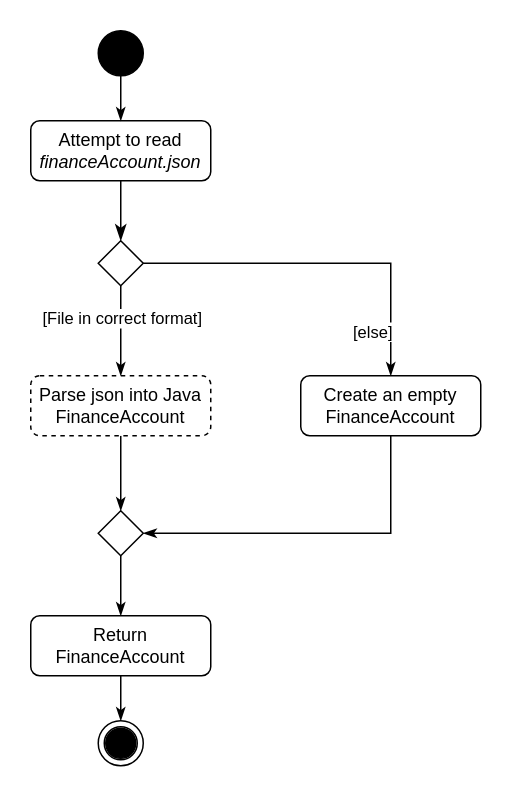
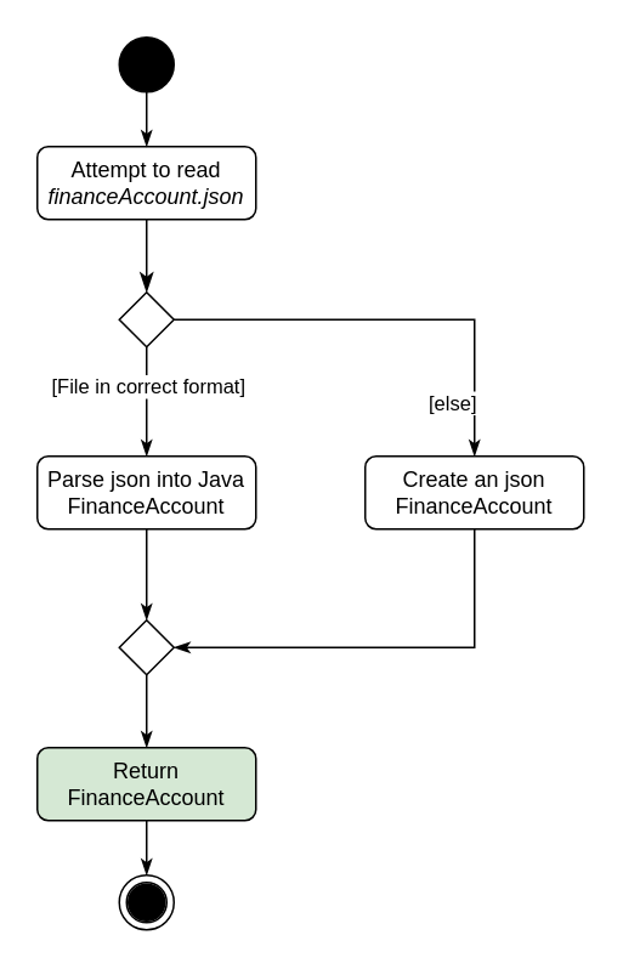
  <mxCell id="0" />
  <mxCell id="1" parent="0" />
  <mxCell id="2" value="" style="rounded=0;html=1;jettySize=auto;orthogonalLoop=1;fontSize=11;endArrow=classicThin;endFill=1;endSize=8;strokeWidth=1;shadow=0;labelBackgroundColor=none;edgeStyle=orthogonalEdgeStyle;" parent="1" source="3" target="8" edge="1"><mxGeometry relative="1" as="geometry" /></mxCell>
  <mxCell id="3" value="Attempt to read &lt;i&gt;financeAccount.json&lt;/i&gt;" style="rounded=1;whiteSpace=wrap;html=1;fontSize=12;glass=0;strokeWidth=1;shadow=0;" parent="1" vertex="1"><mxGeometry x="20" y="80" width="120" height="40" as="geometry" /></mxCell>
  <mxCell id="4" style="edgeStyle=orthogonalEdgeStyle;rounded=0;orthogonalLoop=1;jettySize=auto;html=1;exitX=0.5;exitY=1;exitDx=0;exitDy=0;endArrow=classicThin;endFill=1;" edge="1" parent="1" source="8" target="12"><mxGeometry relative="1" as="geometry" /></mxCell>
  <mxCell id="5" value="[File in correct format]" style="edgeLabel;html=1;align=center;verticalAlign=middle;resizable=0;points=[];horizontal=1;" vertex="1" connectable="0" parent="4"><mxGeometry x="-0.177" y="-3" relative="1" as="geometry"><mxPoint x="3" y="-3.1" as="offset" /></mxGeometry></mxCell>
  <mxCell id="6" style="edgeStyle=orthogonalEdgeStyle;rounded=0;orthogonalLoop=1;jettySize=auto;html=1;entryX=0.5;entryY=0;entryDx=0;entryDy=0;endArrow=classicThin;endFill=1;" edge="1" parent="1" source="8" target="10"><mxGeometry relative="1" as="geometry" /></mxCell>
  <mxCell id="7" value="[else]" style="edgeLabel;html=1;align=center;verticalAlign=middle;resizable=0;points=[];" vertex="1" connectable="0" parent="6"><mxGeometry x="0.263" y="-37" relative="1" as="geometry"><mxPoint x="0.86" y="8" as="offset" /></mxGeometry></mxCell>
  <mxCell id="8" value="" style="rhombus;whiteSpace=wrap;html=1;shadow=0;fontFamily=Helvetica;fontSize=12;align=center;strokeWidth=1;spacing=6;spacingTop=-4;" parent="1" vertex="1"><mxGeometry x="65" y="160" width="30" height="30" as="geometry" /></mxCell>
  <mxCell id="9" style="edgeStyle=orthogonalEdgeStyle;rounded=0;orthogonalLoop=1;jettySize=auto;html=1;entryX=1;entryY=0.5;entryDx=0;entryDy=0;endArrow=classicThin;endFill=1;" edge="1" parent="1" source="10" target="14"><mxGeometry relative="1" as="geometry"><Array as="points"><mxPoint x="260" y="355" /></Array></mxGeometry></mxCell>
- <mxCell id="10" value="Create an empty FinanceAccount" style="rounded=1;whiteSpace=wrap;html=1;fontSize=12;glass=0;strokeWidth=1;shadow=0;" vertex="1" parent="1"><mxGeometry x="200" y="250" width="120" height="40" as="geometry" /></mxCell>
+ <mxCell id="10" value="Create an json FinanceAccount" style="rounded=1;whiteSpace=wrap;html=1;fontSize=12;glass=0;strokeWidth=1;shadow=0;" vertex="1" parent="1"><mxGeometry x="200" y="250" width="120" height="40" as="geometry" /></mxCell>
  <mxCell id="11" style="edgeStyle=orthogonalEdgeStyle;rounded=0;orthogonalLoop=1;jettySize=auto;html=1;entryX=0.5;entryY=0;entryDx=0;entryDy=0;endArrow=classicThin;endFill=1;" edge="1" parent="1" source="12" target="14"><mxGeometry relative="1" as="geometry" /></mxCell>
- <mxCell id="12" value="Parse json into Java FinanceAccount" style="rounded=1;whiteSpace=wrap;html=1;fontSize=12;glass=0;strokeWidth=1;shadow=0;dashed=1;" vertex="1" parent="1"><mxGeometry x="20" y="250" width="120" height="40" as="geometry" /></mxCell>
+ <mxCell id="12" value="Parse json into Java FinanceAccount" style="rounded=1;whiteSpace=wrap;html=1;fontSize=12;glass=0;strokeWidth=1;shadow=0;" vertex="1" parent="1"><mxGeometry x="20" y="250" width="120" height="40" as="geometry" /></mxCell>
  <mxCell id="13" style="edgeStyle=orthogonalEdgeStyle;rounded=0;orthogonalLoop=1;jettySize=auto;html=1;endArrow=classicThin;endFill=1;" edge="1" parent="1" source="14" target="16"><mxGeometry relative="1" as="geometry" /></mxCell>
  <mxCell id="14" value="" style="rhombus;whiteSpace=wrap;html=1;shadow=0;fontFamily=Helvetica;fontSize=12;align=center;strokeWidth=1;spacing=6;spacingTop=-4;" vertex="1" parent="1"><mxGeometry x="65" y="340" width="30" height="30" as="geometry" /></mxCell>
  <mxCell id="15" style="edgeStyle=orthogonalEdgeStyle;rounded=0;orthogonalLoop=1;jettySize=auto;html=1;entryX=0.5;entryY=0;entryDx=0;entryDy=0;endArrow=classicThin;endFill=1;" edge="1" parent="1" source="16" target="17"><mxGeometry relative="1" as="geometry" /></mxCell>
- <mxCell id="16" value="Return FinanceAccount" style="rounded=1;whiteSpace=wrap;html=1;fontSize=12;glass=0;strokeWidth=1;shadow=0;" vertex="1" parent="1"><mxGeometry x="20" y="410" width="120" height="40" as="geometry" /></mxCell>
+ <mxCell id="16" value="Return FinanceAccount" style="rounded=1;whiteSpace=wrap;html=1;fontSize=12;glass=0;strokeWidth=1;shadow=0;fillColor=#d5e8d4;" vertex="1" parent="1"><mxGeometry x="20" y="410" width="120" height="40" as="geometry" /></mxCell>
  <mxCell id="17" value="" style="ellipse;shape=doubleEllipse;whiteSpace=wrap;html=1;aspect=fixed;shadow=0;sketch=0;" vertex="1" parent="1"><mxGeometry x="65" y="480" width="30" height="30" as="geometry" /></mxCell>
  <mxCell id="18" value="" style="ellipse;whiteSpace=wrap;html=1;aspect=fixed;shadow=0;sketch=0;fillColor=#000000;" vertex="1" parent="1"><mxGeometry x="70" y="485" width="20" height="20" as="geometry" /></mxCell>
  <mxCell id="19" style="edgeStyle=orthogonalEdgeStyle;rounded=0;orthogonalLoop=1;jettySize=auto;html=1;entryX=0.5;entryY=0;entryDx=0;entryDy=0;endArrow=classicThin;endFill=1;" edge="1" parent="1" source="20" target="3"><mxGeometry relative="1" as="geometry" /></mxCell>
  <mxCell id="20" value="" style="ellipse;whiteSpace=wrap;html=1;aspect=fixed;shadow=0;sketch=0;fillColor=#000000;" vertex="1" parent="1"><mxGeometry x="65" y="20" width="30" height="30" as="geometry" /></mxCell>
